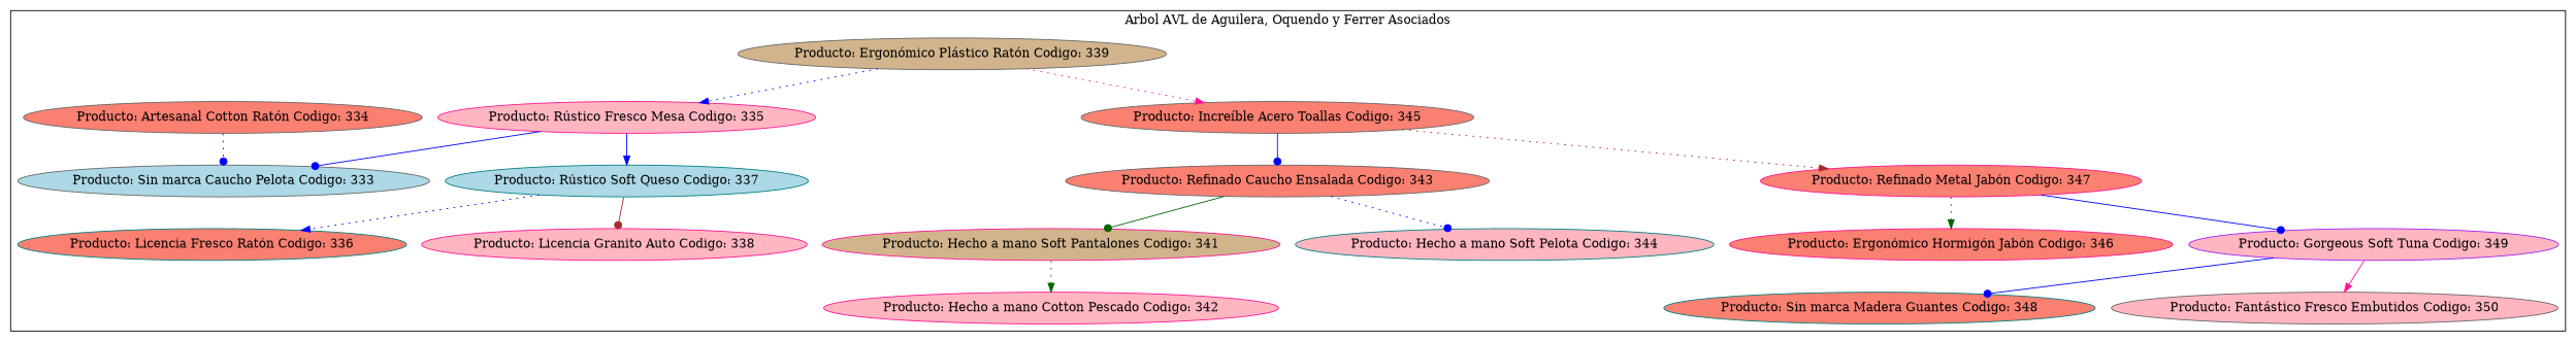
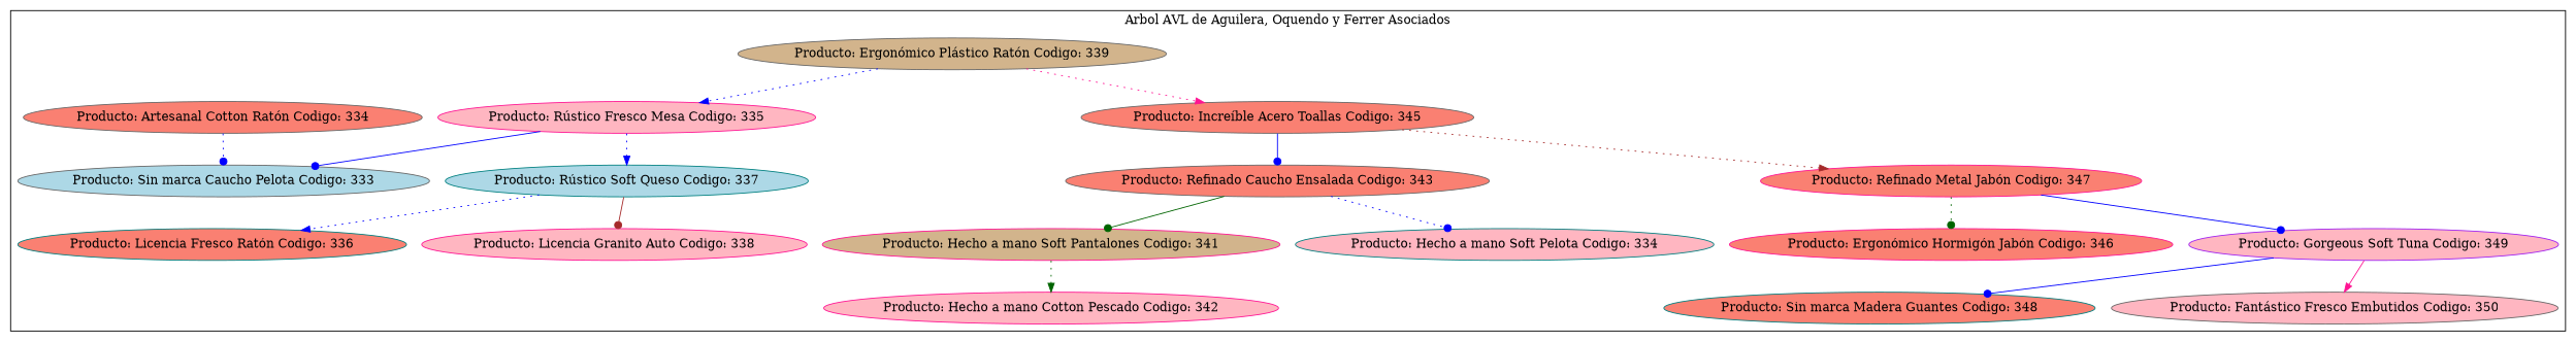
  digraph {
    node [color=gray40 fillcolor=salmon style=filled]
    edge [arrowhead=dot color=blue style=dotted]
    n1 [fillcolor=tan label="Producto: Ergonómico Plástico Ratón Codigo: 339"]
    n2 [color=deeppink fillcolor=lightpink label="Producto: Rústico Fresco Mesa Codigo: 335"]
    n3 [label="Producto: Increíble Acero Toallas Codigo: 345"]
    n4 [label="Producto: Artesanal Cotton Ratón Codigo: 334"]
    n5 [color=teal fillcolor=lightblue label="Producto: Rústico Soft Queso Codigo: 337"]
    n6 [fillcolor=lightblue label="Producto: Sin marca Caucho Pelota Codigo: 333"]
    n7 [color=teal label="Producto: Licencia Fresco Ratón Codigo: 336"]
    n8 [color=deeppink fillcolor=lightpink label="Producto: Licencia Granito Auto Codigo: 338"]
    n9 [label="Producto: Refinado Caucho Ensalada Codigo: 343"]
    n10 [color=deeppink label="Producto: Refinado Metal Jabón Codigo: 347"]
    n11 [color=deeppink fillcolor=tan label="Producto: Hecho a mano Soft Pantalones Codigo: 341"]
-   n12 [color=teal fillcolor=lightpink label="Producto: Hecho a mano Soft Pelota Codigo: 344"]
+   n12 [color=teal fillcolor=lightpink label="Producto: Hecho a mano Soft Pelota Codigo: 334"]
    n13 [color=deeppink fillcolor=lightpink label="Producto: Hecho a mano Cotton Pescado Codigo: 342"]
    n14 [color=deeppink label="Producto: Ergonómico Hormigón Jabón Codigo: 346"]
    n15 [color=purple fillcolor=lightpink label="Producto: Gorgeous Soft Tuna Codigo: 349"]
    n16 [color=teal label="Producto: Sin marca Madera Guantes Codigo: 348"]
    n17 [fillcolor=lightpink label="Producto: Fantástico Fresco Embutidos Codigo: 350"]
    subgraph cluster_1 {
      color=black
      label="Arbol AVL de Aguilera, Oquendo y Ferrer Asociados"
      n1
      n2
      n3
      n4
      n5
      n6
      n7
      n8
      n9
      n10
      n11
      n12
      n13
      n14
      n15
      n16
      n17
    }
    n1 -> n2 [arrowhead=normal]
    n1 -> n3 [arrowhead=normal color=deeppink]
-   n2 -> n5 [arrowhead=normal style=solid]
+   n2 -> n5 [arrowhead=normal]
    n2 -> n6 [style=solid]
    n3 -> n9 [style=solid]
    n3 -> n10 [arrowhead=normal color=brown]
    n4 -> n6
    n5 -> n7 [arrowhead=normal]
    n5 -> n8 [color=brown style=solid]
    n9 -> n11 [color=darkgreen style=solid]
    n9 -> n12
-   n10 -> n14 [arrowhead=normal color=darkgreen]
+   n10 -> n14 [color=darkgreen]
    n10 -> n15 [style=solid]
    n11 -> n13 [arrowhead=normal color=darkgreen]
    n15 -> n16 [style=solid]
    n15 -> n17 [arrowhead=normal color=deeppink style=solid]
  }
